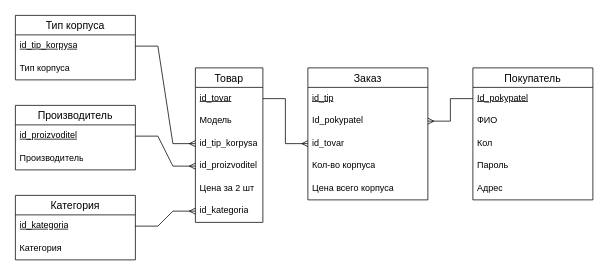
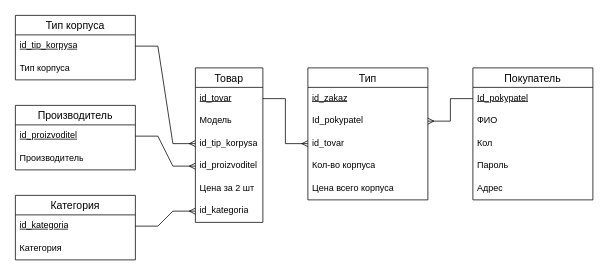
  <mxCell id="0" />
  <mxCell id="1" parent="0" />
  <mxCell id="2" value="Товар" style="swimlane;fontStyle=0;childLayout=stackLayout;horizontal=1;startSize=26;horizontalStack=0;resizeParent=1;resizeParentMax=0;resizeLast=0;collapsible=1;marginBottom=0;align=center;fontSize=14;" vertex="1" parent="1"><mxGeometry x="260" y="90" width="90" height="206" as="geometry"><mxRectangle x="320" y="40" width="60" height="30" as="alternateBounds" /></mxGeometry></mxCell>
  <mxCell id="3" value="&lt;u&gt;id_tovar&lt;/u&gt;" style="text;strokeColor=none;fillColor=none;spacingLeft=4;spacingRight=4;overflow=hidden;rotatable=0;points=[[0,0.5],[1,0.5]];portConstraint=eastwest;fontSize=12;whiteSpace=wrap;html=1;" vertex="1" parent="2"><mxGeometry y="26" width="90" height="30" as="geometry" /></mxCell>
  <mxCell id="4" value="Модель" style="text;strokeColor=none;fillColor=none;spacingLeft=4;spacingRight=4;overflow=hidden;rotatable=0;points=[[0,0.5],[1,0.5]];portConstraint=eastwest;fontSize=12;whiteSpace=wrap;html=1;" vertex="1" parent="2"><mxGeometry y="56" width="90" height="30" as="geometry" /></mxCell>
  <mxCell id="5" value="id_tip_korpysa" style="text;strokeColor=none;fillColor=none;spacingLeft=4;spacingRight=4;overflow=hidden;rotatable=0;points=[[0,0.5],[1,0.5]];portConstraint=eastwest;fontSize=12;whiteSpace=wrap;html=1;container=0;" vertex="1" parent="2"><mxGeometry y="86" width="90" height="30" as="geometry" /></mxCell>
  <mxCell id="6" value="id_proizvoditel" style="text;strokeColor=none;fillColor=none;spacingLeft=4;spacingRight=4;overflow=hidden;rotatable=0;points=[[0,0.5],[1,0.5]];portConstraint=eastwest;fontSize=12;whiteSpace=wrap;html=1;container=0;" vertex="1" parent="2"><mxGeometry y="116" width="90" height="30" as="geometry" /></mxCell>
  <mxCell id="7" value="Цена за 2 шт" style="text;strokeColor=none;fillColor=none;spacingLeft=4;spacingRight=4;overflow=hidden;rotatable=0;points=[[0,0.5],[1,0.5]];portConstraint=eastwest;fontSize=12;whiteSpace=wrap;html=1;container=0;" vertex="1" parent="2"><mxGeometry y="146" width="90" height="30" as="geometry" /></mxCell>
  <mxCell id="8" value="id_kategoria" style="text;strokeColor=none;fillColor=none;spacingLeft=4;spacingRight=4;overflow=hidden;rotatable=0;points=[[0,0.5],[1,0.5]];portConstraint=eastwest;fontSize=12;whiteSpace=wrap;html=1;container=0;" vertex="1" parent="2"><mxGeometry y="176" width="90" height="30" as="geometry" /></mxCell>
  <mxCell id="9" value="Тип корпуса" style="swimlane;fontStyle=0;childLayout=stackLayout;horizontal=1;startSize=26;horizontalStack=0;resizeParent=1;resizeParentMax=0;resizeLast=0;collapsible=1;marginBottom=0;align=center;fontSize=14;" vertex="1" parent="1"><mxGeometry x="20" y="20" width="160" height="86" as="geometry" /></mxCell>
  <mxCell id="10" value="&lt;u&gt;id_tip_korpysa&lt;/u&gt;" style="text;strokeColor=none;fillColor=none;spacingLeft=4;spacingRight=4;overflow=hidden;rotatable=0;points=[[0,0.5],[1,0.5]];portConstraint=eastwest;fontSize=12;whiteSpace=wrap;html=1;" vertex="1" parent="9"><mxGeometry y="26" width="160" height="30" as="geometry" /></mxCell>
  <mxCell id="11" value="Тип корпуса" style="text;strokeColor=none;fillColor=none;spacingLeft=4;spacingRight=4;overflow=hidden;rotatable=0;points=[[0,0.5],[1,0.5]];portConstraint=eastwest;fontSize=12;whiteSpace=wrap;html=1;" vertex="1" parent="9"><mxGeometry y="56" width="160" height="30" as="geometry" /></mxCell>
  <mxCell id="12" value="Производитель" style="swimlane;fontStyle=0;childLayout=stackLayout;horizontal=1;startSize=26;horizontalStack=0;resizeParent=1;resizeParentMax=0;resizeLast=0;collapsible=1;marginBottom=0;align=center;fontSize=14;" vertex="1" parent="1"><mxGeometry x="20" y="140" width="160" height="86" as="geometry" /></mxCell>
  <mxCell id="13" value="&lt;u&gt;id_proizvoditel&lt;/u&gt;" style="text;strokeColor=none;fillColor=none;spacingLeft=4;spacingRight=4;overflow=hidden;rotatable=0;points=[[0,0.5],[1,0.5]];portConstraint=eastwest;fontSize=12;whiteSpace=wrap;html=1;" vertex="1" parent="12"><mxGeometry y="26" width="160" height="30" as="geometry" /></mxCell>
  <mxCell id="14" value="Производитель" style="text;strokeColor=none;fillColor=none;spacingLeft=4;spacingRight=4;overflow=hidden;rotatable=0;points=[[0,0.5],[1,0.5]];portConstraint=eastwest;fontSize=12;whiteSpace=wrap;html=1;" vertex="1" parent="12"><mxGeometry y="56" width="160" height="30" as="geometry" /></mxCell>
  <mxCell id="15" value="Категория" style="swimlane;fontStyle=0;childLayout=stackLayout;horizontal=1;startSize=26;horizontalStack=0;resizeParent=1;resizeParentMax=0;resizeLast=0;collapsible=1;marginBottom=0;align=center;fontSize=14;" vertex="1" parent="1"><mxGeometry x="20" y="260" width="160" height="86" as="geometry" /></mxCell>
  <mxCell id="16" value="&lt;u&gt;id_kategoria&lt;/u&gt;" style="text;strokeColor=none;fillColor=none;spacingLeft=4;spacingRight=4;overflow=hidden;rotatable=0;points=[[0,0.5],[1,0.5]];portConstraint=eastwest;fontSize=12;whiteSpace=wrap;html=1;" vertex="1" parent="15"><mxGeometry y="26" width="160" height="30" as="geometry" /></mxCell>
  <mxCell id="17" value="Категория" style="text;strokeColor=none;fillColor=none;spacingLeft=4;spacingRight=4;overflow=hidden;rotatable=0;points=[[0,0.5],[1,0.5]];portConstraint=eastwest;fontSize=12;whiteSpace=wrap;html=1;" vertex="1" parent="15"><mxGeometry y="56" width="160" height="30" as="geometry" /></mxCell>
  <mxCell id="18" value="" style="edgeStyle=entityRelationEdgeStyle;fontSize=12;html=1;endArrow=ERmany;rounded=0;exitX=1;exitY=0.5;exitDx=0;exitDy=0;entryX=0;entryY=0.5;entryDx=0;entryDy=0;" edge="1" parent="1" source="10" target="5"><mxGeometry width="100" height="100" relative="1" as="geometry"><mxPoint x="210" y="400" as="sourcePoint" /><mxPoint x="310" y="300" as="targetPoint" /></mxGeometry></mxCell>
  <mxCell id="19" value="" style="edgeStyle=entityRelationEdgeStyle;fontSize=12;html=1;endArrow=ERmany;rounded=0;exitX=1;exitY=0.5;exitDx=0;exitDy=0;entryX=0;entryY=0.5;entryDx=0;entryDy=0;" edge="1" parent="1" source="13" target="6"><mxGeometry width="100" height="100" relative="1" as="geometry"><mxPoint x="340" y="430" as="sourcePoint" /><mxPoint x="290" y="180" as="targetPoint" /></mxGeometry></mxCell>
  <mxCell id="20" value="" style="edgeStyle=entityRelationEdgeStyle;fontSize=12;html=1;endArrow=ERmany;rounded=0;exitX=1;exitY=0.5;exitDx=0;exitDy=0;entryX=0;entryY=0.5;entryDx=0;entryDy=0;" edge="1" parent="1" source="16" target="8"><mxGeometry width="100" height="100" relative="1" as="geometry"><mxPoint x="340" y="310" as="sourcePoint" /><mxPoint x="440" y="210" as="targetPoint" /></mxGeometry></mxCell>
- <mxCell id="21" value="Заказ" style="swimlane;fontStyle=0;childLayout=stackLayout;horizontal=1;startSize=26;horizontalStack=0;resizeParent=1;resizeParentMax=0;resizeLast=0;collapsible=1;marginBottom=0;align=center;fontSize=14;" vertex="1" parent="1"><mxGeometry x="410" y="90" width="160" height="176" as="geometry" /></mxCell>
- <mxCell id="22" value="&lt;u&gt;id_tip&lt;/u&gt;" style="text;strokeColor=none;fillColor=none;spacingLeft=4;spacingRight=4;overflow=hidden;rotatable=0;points=[[0,0.5],[1,0.5]];portConstraint=eastwest;fontSize=12;whiteSpace=wrap;html=1;" vertex="1" parent="21"><mxGeometry y="26" width="160" height="30" as="geometry" /></mxCell>
+ <mxCell id="21" value="Тип" style="swimlane;fontStyle=0;childLayout=stackLayout;horizontal=1;startSize=26;horizontalStack=0;resizeParent=1;resizeParentMax=0;resizeLast=0;collapsible=1;marginBottom=0;align=center;fontSize=14;" vertex="1" parent="1"><mxGeometry x="410" y="90" width="160" height="176" as="geometry" /></mxCell>
+ <mxCell id="22" value="&lt;u&gt;id_zakaz&lt;/u&gt;" style="text;strokeColor=none;fillColor=none;spacingLeft=4;spacingRight=4;overflow=hidden;rotatable=0;points=[[0,0.5],[1,0.5]];portConstraint=eastwest;fontSize=12;whiteSpace=wrap;html=1;" vertex="1" parent="21"><mxGeometry y="26" width="160" height="30" as="geometry" /></mxCell>
  <mxCell id="23" value="Id_pokypatel" style="text;strokeColor=none;fillColor=none;spacingLeft=4;spacingRight=4;overflow=hidden;rotatable=0;points=[[0,0.5],[1,0.5]];portConstraint=eastwest;fontSize=12;whiteSpace=wrap;html=1;" vertex="1" parent="21"><mxGeometry y="56" width="160" height="30" as="geometry" /></mxCell>
  <mxCell id="24" value="id_tovar" style="text;strokeColor=none;fillColor=none;spacingLeft=4;spacingRight=4;overflow=hidden;rotatable=0;points=[[0,0.5],[1,0.5]];portConstraint=eastwest;fontSize=12;whiteSpace=wrap;html=1;" vertex="1" parent="21"><mxGeometry y="86" width="160" height="30" as="geometry" /></mxCell>
  <mxCell id="25" value="Кол-во корпуса" style="text;strokeColor=none;fillColor=none;spacingLeft=4;spacingRight=4;overflow=hidden;rotatable=0;points=[[0,0.5],[1,0.5]];portConstraint=eastwest;fontSize=12;whiteSpace=wrap;html=1;" vertex="1" parent="21"><mxGeometry y="116" width="160" height="30" as="geometry" /></mxCell>
  <mxCell id="26" value="Цена всего корпуса" style="text;strokeColor=none;fillColor=none;spacingLeft=4;spacingRight=4;overflow=hidden;rotatable=0;points=[[0,0.5],[1,0.5]];portConstraint=eastwest;fontSize=12;whiteSpace=wrap;html=1;" vertex="1" parent="21"><mxGeometry y="146" width="160" height="30" as="geometry" /></mxCell>
  <mxCell id="27" value="" style="edgeStyle=entityRelationEdgeStyle;fontSize=12;html=1;endArrow=ERmany;rounded=0;exitX=1;exitY=0.5;exitDx=0;exitDy=0;entryX=0;entryY=0.5;entryDx=0;entryDy=0;" edge="1" parent="1" source="3" target="24"><mxGeometry width="100" height="100" relative="1" as="geometry"><mxPoint x="340" y="310" as="sourcePoint" /><mxPoint x="440" y="210" as="targetPoint" /></mxGeometry></mxCell>
  <mxCell id="28" value="Покупатель" style="swimlane;fontStyle=0;childLayout=stackLayout;horizontal=1;startSize=26;horizontalStack=0;resizeParent=1;resizeParentMax=0;resizeLast=0;collapsible=1;marginBottom=0;align=center;fontSize=14;" vertex="1" parent="1"><mxGeometry x="630" y="90" width="160" height="176" as="geometry" /></mxCell>
  <mxCell id="29" value="&lt;u&gt;Id_pokypatel&lt;/u&gt;" style="text;strokeColor=none;fillColor=none;spacingLeft=4;spacingRight=4;overflow=hidden;rotatable=0;points=[[0,0.5],[1,0.5]];portConstraint=eastwest;fontSize=12;whiteSpace=wrap;html=1;" vertex="1" parent="28"><mxGeometry y="26" width="160" height="30" as="geometry" /></mxCell>
  <mxCell id="30" value="ФИО" style="text;strokeColor=none;fillColor=none;spacingLeft=4;spacingRight=4;overflow=hidden;rotatable=0;points=[[0,0.5],[1,0.5]];portConstraint=eastwest;fontSize=12;whiteSpace=wrap;html=1;" vertex="1" parent="28"><mxGeometry y="56" width="160" height="30" as="geometry" /></mxCell>
  <mxCell id="31" value="Кол" style="text;strokeColor=none;fillColor=none;spacingLeft=4;spacingRight=4;overflow=hidden;rotatable=0;points=[[0,0.5],[1,0.5]];portConstraint=eastwest;fontSize=12;whiteSpace=wrap;html=1;" vertex="1" parent="28"><mxGeometry y="86" width="160" height="30" as="geometry" /></mxCell>
  <mxCell id="32" value="Пароль" style="text;strokeColor=none;fillColor=none;spacingLeft=4;spacingRight=4;overflow=hidden;rotatable=0;points=[[0,0.5],[1,0.5]];portConstraint=eastwest;fontSize=12;whiteSpace=wrap;html=1;" vertex="1" parent="28"><mxGeometry y="116" width="160" height="30" as="geometry" /></mxCell>
  <mxCell id="33" value="Адрес" style="text;strokeColor=none;fillColor=none;spacingLeft=4;spacingRight=4;overflow=hidden;rotatable=0;points=[[0,0.5],[1,0.5]];portConstraint=eastwest;fontSize=12;whiteSpace=wrap;html=1;" vertex="1" parent="28"><mxGeometry y="146" width="160" height="30" as="geometry" /></mxCell>
  <mxCell id="34" value="" style="edgeStyle=entityRelationEdgeStyle;fontSize=12;html=1;endArrow=ERmany;rounded=0;exitX=0;exitY=0.5;exitDx=0;exitDy=0;entryX=1;entryY=0.5;entryDx=0;entryDy=0;" edge="1" parent="1" source="29" target="23"><mxGeometry width="100" height="100" relative="1" as="geometry"><mxPoint x="340" y="310" as="sourcePoint" /><mxPoint x="440" y="210" as="targetPoint" /></mxGeometry></mxCell>
